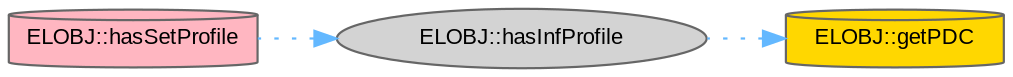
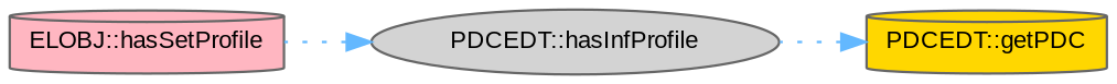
  digraph {
    fontname="Liberation Sans"
    rankdir=RL
    node [color=grey40 fontname="Liberation Sans" fontsize=10 shape=cylinder style=filled]
    edge [color=steelblue1 dir=back fontname="Liberation Sans" fontsize=10 labelfontname=Helvetica labelfontsize=10 style=dotted]
-   n1 [color=gray40 fillcolor=gold fontcolor=black height=0.2 label="ELOBJ::getPDC" width=0.4]
-   n2 [fillcolor=lightgrey height=0.2 label="ELOBJ::hasInfProfile" shape=ellipse width=0.4]
+   n1 [color=gray40 fillcolor=gold fontcolor=black height=0.2 label="PDCEDT::getPDC" width=0.4]
+   n2 [fillcolor=lightgrey height=0.2 label="PDCEDT::hasInfProfile" shape=ellipse width=0.4]
    n3 [fillcolor=lightpink height=0.2 label="ELOBJ::hasSetProfile" width=0.4]
    n1 -> n2
    n2 -> n3
  }
